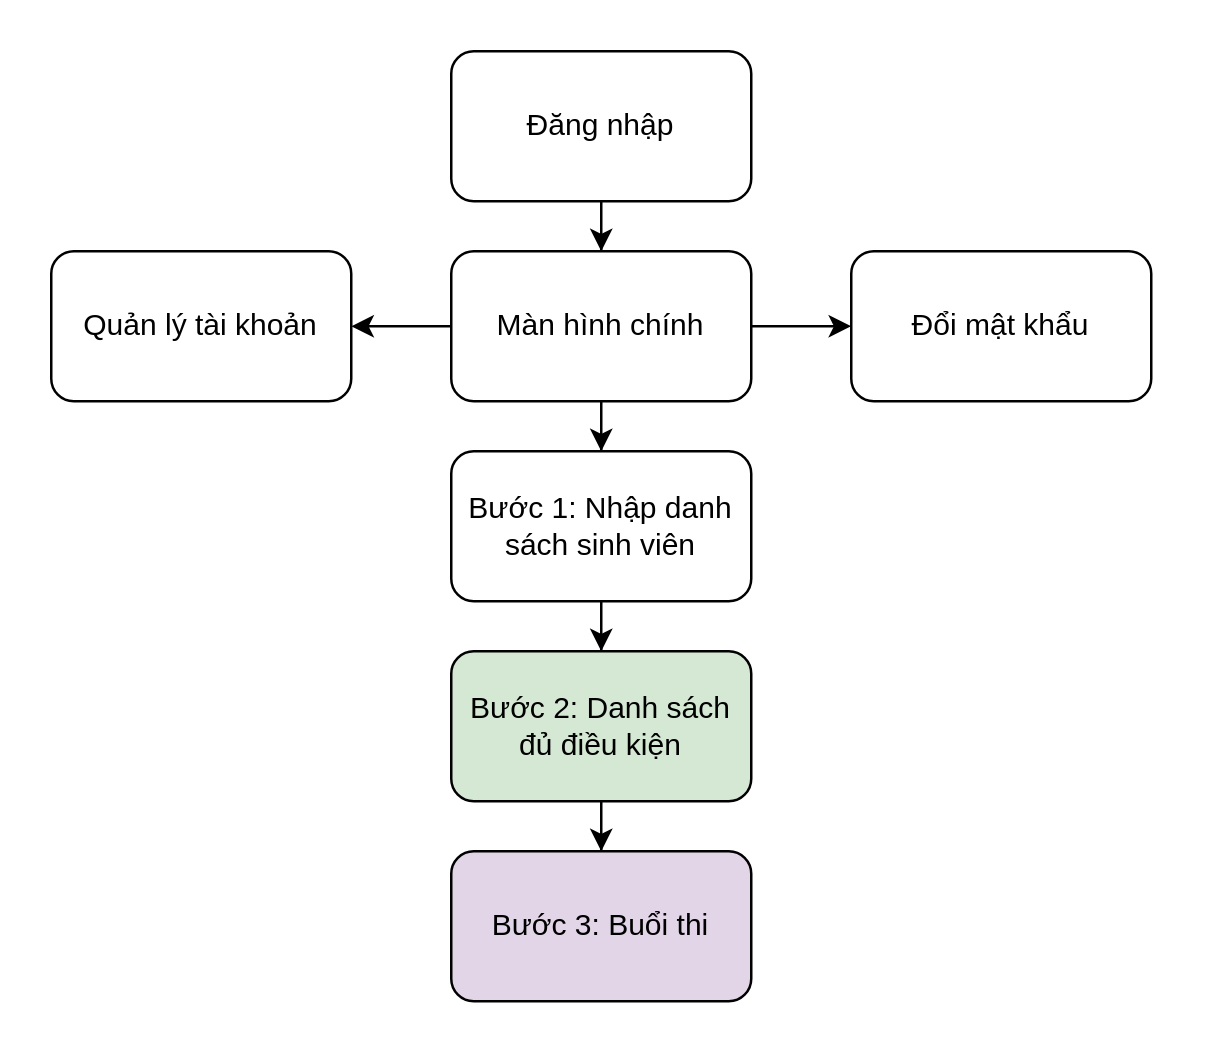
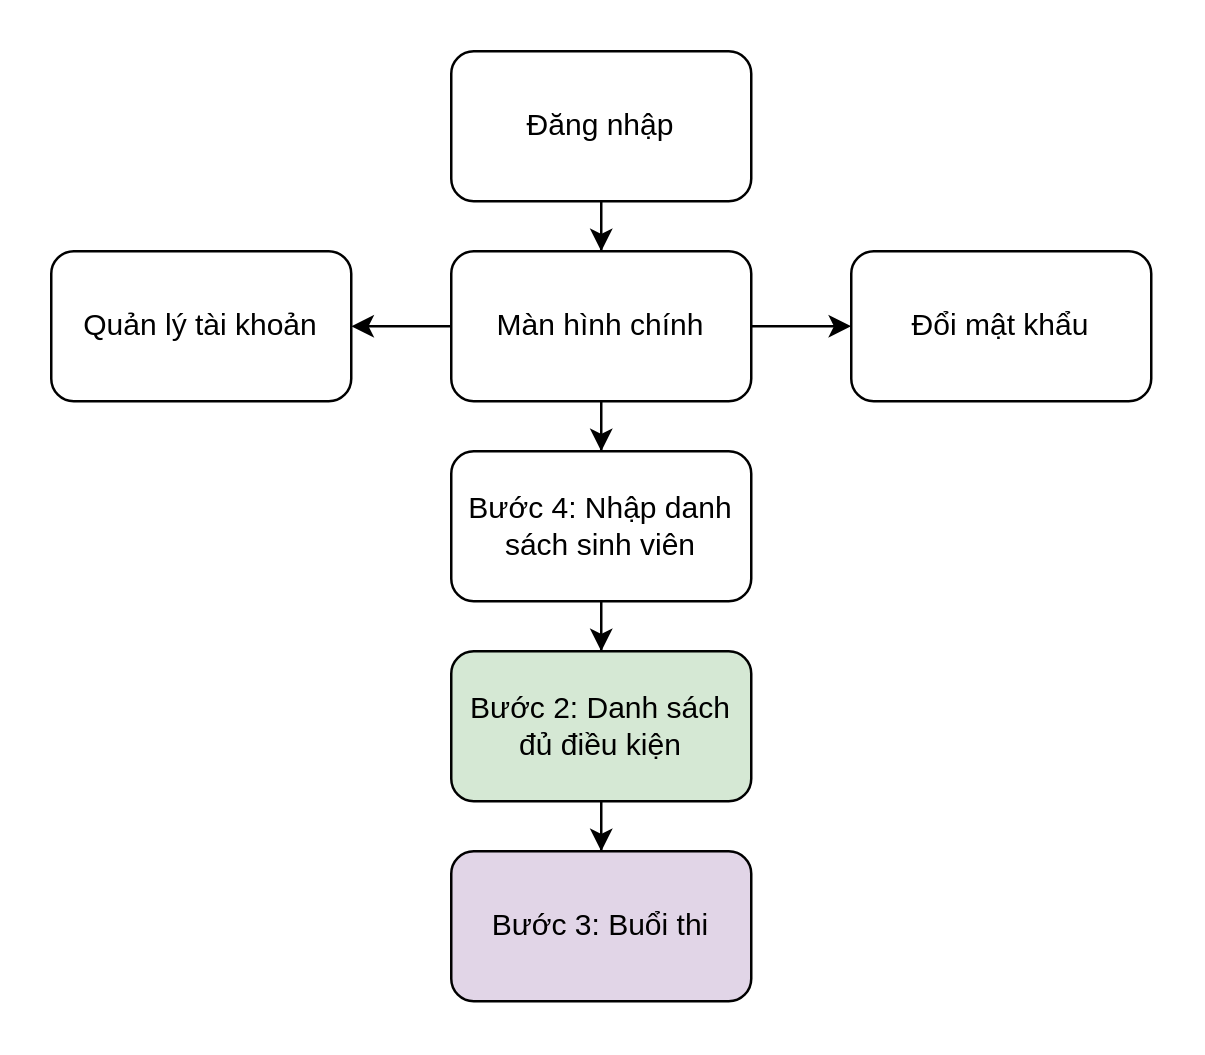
  <mxCell id="0" />
  <mxCell id="1" parent="0" />
  <mxCell id="2" style="edgeStyle=orthogonalEdgeStyle;rounded=0;orthogonalLoop=1;jettySize=auto;html=1;entryX=0.5;entryY=0;entryDx=0;entryDy=0;" edge="1" parent="1" source="3" target="12"><mxGeometry relative="1" as="geometry" /></mxCell>
  <mxCell id="3" value="Đăng nhập" style="rounded=1;whiteSpace=wrap;html=1;" vertex="1" parent="1"><mxGeometry x="180" y="20" width="120" height="60" as="geometry" /></mxCell>
  <mxCell id="4" style="edgeStyle=orthogonalEdgeStyle;rounded=0;orthogonalLoop=1;jettySize=auto;html=1;entryX=0.5;entryY=0;entryDx=0;entryDy=0;" edge="1" parent="1" source="5" target="7"><mxGeometry relative="1" as="geometry" /></mxCell>
- <mxCell id="5" value="Bước 1: Nhập danh sách sinh viên" style="rounded=1;whiteSpace=wrap;html=1;" vertex="1" parent="1"><mxGeometry x="180" y="180" width="120" height="60" as="geometry" /></mxCell>
+ <mxCell id="5" value="Bước 4: Nhập danh sách sinh viên" style="rounded=1;whiteSpace=wrap;html=1;" vertex="1" parent="1"><mxGeometry x="180" y="180" width="120" height="60" as="geometry" /></mxCell>
  <mxCell id="6" style="edgeStyle=orthogonalEdgeStyle;rounded=0;orthogonalLoop=1;jettySize=auto;html=1;entryX=0.5;entryY=0;entryDx=0;entryDy=0;" edge="1" parent="1" source="7" target="8"><mxGeometry relative="1" as="geometry" /></mxCell>
  <mxCell id="7" value="Bước 2: Danh sách đủ điều kiện" style="rounded=1;whiteSpace=wrap;html=1;fillColor=#d5e8d4;" vertex="1" parent="1"><mxGeometry x="180" y="260" width="120" height="60" as="geometry" /></mxCell>
  <mxCell id="8" value="Bước 3: Buổi thi" style="rounded=1;whiteSpace=wrap;html=1;fillColor=#e1d5e7;" vertex="1" parent="1"><mxGeometry x="180" y="340" width="120" height="60" as="geometry" /></mxCell>
  <mxCell id="9" style="edgeStyle=orthogonalEdgeStyle;rounded=0;orthogonalLoop=1;jettySize=auto;html=1;entryX=0.5;entryY=0;entryDx=0;entryDy=0;" edge="1" parent="1" source="12" target="5"><mxGeometry relative="1" as="geometry" /></mxCell>
  <mxCell id="10" style="edgeStyle=orthogonalEdgeStyle;rounded=0;orthogonalLoop=1;jettySize=auto;html=1;" edge="1" parent="1" source="12" target="13"><mxGeometry relative="1" as="geometry" /></mxCell>
  <mxCell id="11" style="edgeStyle=orthogonalEdgeStyle;rounded=0;orthogonalLoop=1;jettySize=auto;html=1;entryX=1;entryY=0.5;entryDx=0;entryDy=0;" edge="1" parent="1" source="12" target="14"><mxGeometry relative="1" as="geometry" /></mxCell>
  <mxCell id="12" value="Màn hình chính" style="rounded=1;whiteSpace=wrap;html=1;" vertex="1" parent="1"><mxGeometry x="180" y="100" width="120" height="60" as="geometry" /></mxCell>
  <mxCell id="13" value="Đổi mật khẩu" style="rounded=1;whiteSpace=wrap;html=1;" vertex="1" parent="1"><mxGeometry x="340" y="100" width="120" height="60" as="geometry" /></mxCell>
  <mxCell id="14" value="Quản lý tài khoản" style="rounded=1;whiteSpace=wrap;html=1;" vertex="1" parent="1"><mxGeometry x="20" y="100" width="120" height="60" as="geometry" /></mxCell>
